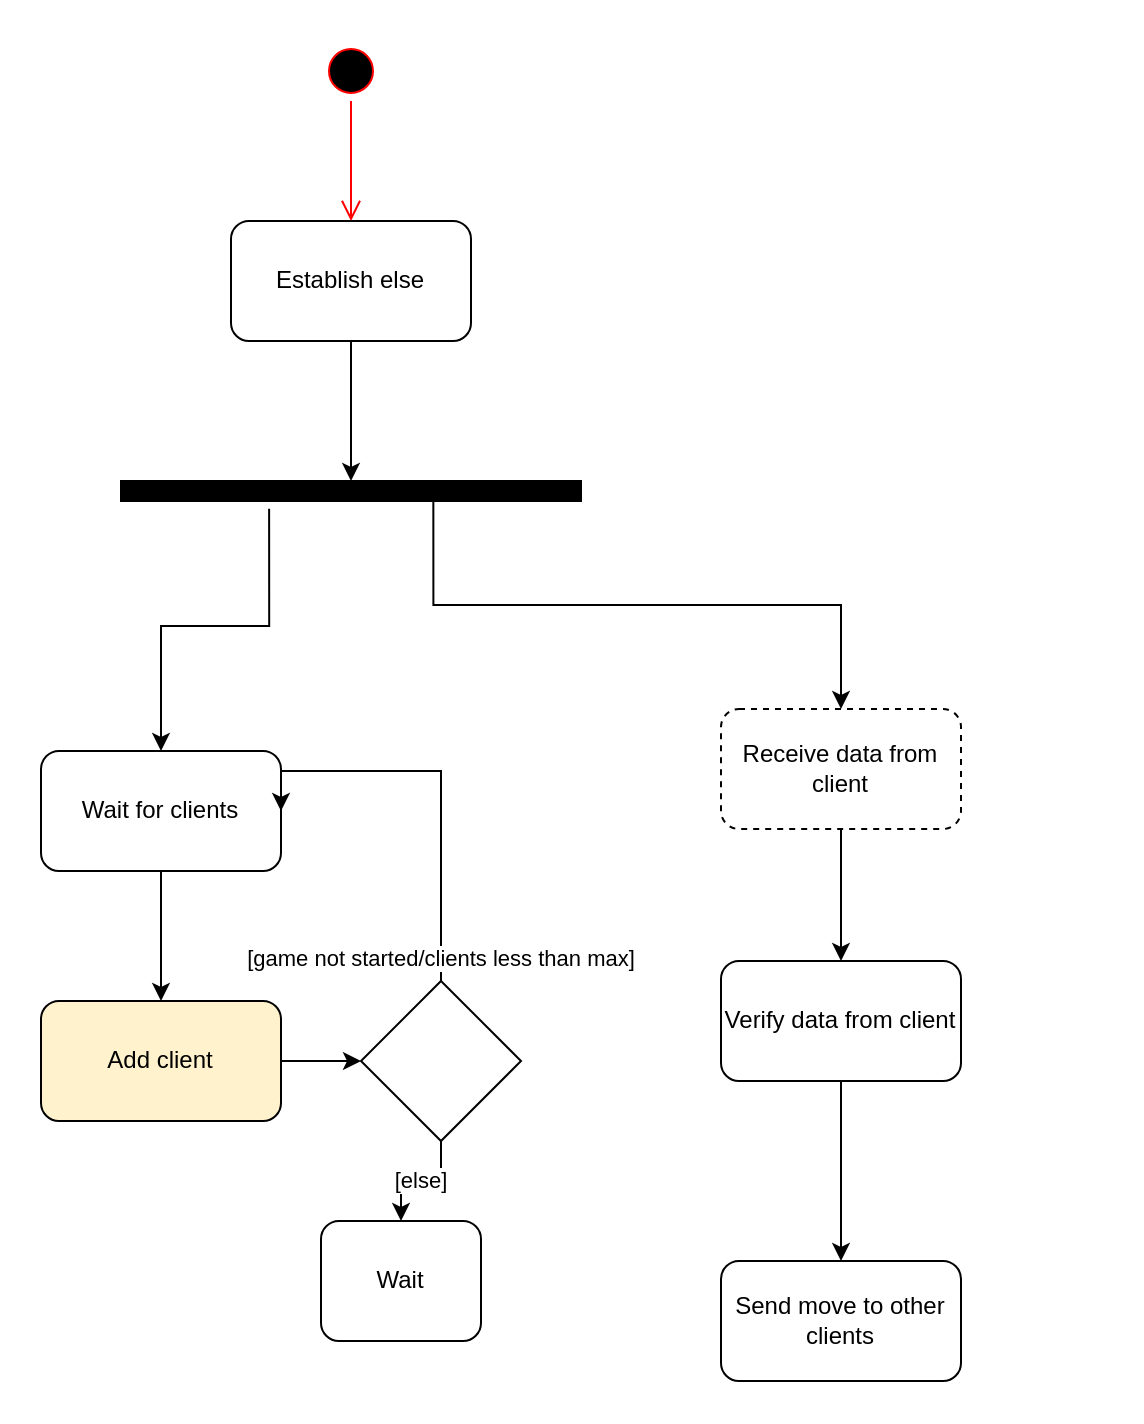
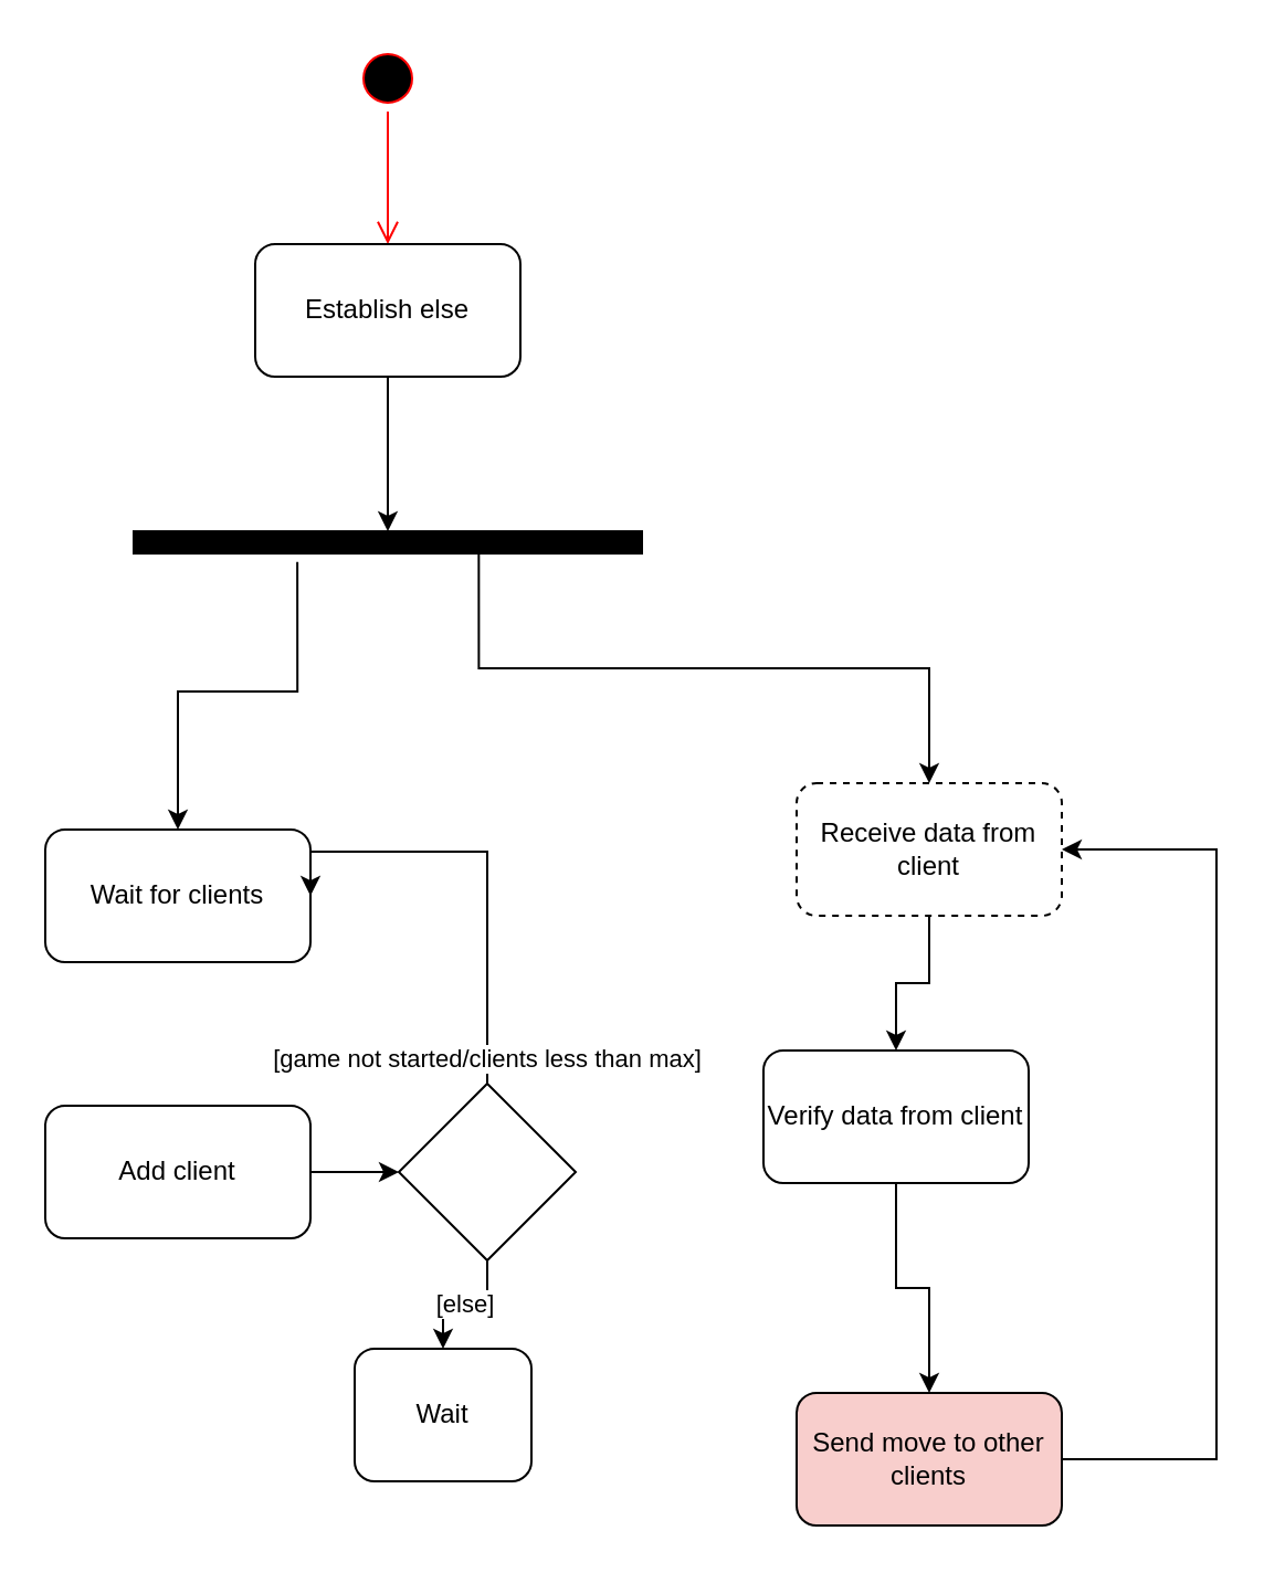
  <mxCell id="0" />
  <mxCell id="1" parent="0" />
  <mxCell id="2" value="" style="ellipse;html=1;shape=startState;fillColor=#000000;strokeColor=#ff0000;" vertex="1" parent="1"><mxGeometry x="160" y="20" width="30" height="30" as="geometry" /></mxCell>
  <mxCell id="3" value="" style="edgeStyle=orthogonalEdgeStyle;html=1;verticalAlign=bottom;endArrow=open;endSize=8;strokeColor=#ff0000;rounded=0;" edge="1" source="2" parent="1"><mxGeometry relative="1" as="geometry"><mxPoint x="175" y="110" as="targetPoint" /></mxGeometry></mxCell>
  <mxCell id="4" style="edgeStyle=orthogonalEdgeStyle;rounded=0;orthogonalLoop=1;jettySize=auto;html=1;entryX=0.5;entryY=0;entryDx=0;entryDy=0;" edge="1" parent="1" source="5" target="8"><mxGeometry relative="1" as="geometry"><mxPoint x="110" y="240.027" as="targetPoint" /></mxGeometry></mxCell>
  <mxCell id="5" value="Establish else" style="rounded=1;whiteSpace=wrap;html=1;" vertex="1" parent="1"><mxGeometry x="115" y="110" width="120" height="60" as="geometry" /></mxCell>
  <mxCell id="6" style="edgeStyle=orthogonalEdgeStyle;rounded=0;orthogonalLoop=1;jettySize=auto;html=1;exitX=0.322;exitY=1.386;exitDx=0;exitDy=0;exitPerimeter=0;" edge="1" parent="1" source="8" target="10"><mxGeometry relative="1" as="geometry" /></mxCell>
  <mxCell id="7" style="edgeStyle=orthogonalEdgeStyle;rounded=0;orthogonalLoop=1;jettySize=auto;html=1;exitX=0.679;exitY=1.008;exitDx=0;exitDy=0;exitPerimeter=0;" edge="1" parent="1" source="8" target="12"><mxGeometry relative="1" as="geometry" /></mxCell>
  <mxCell id="8" value="" style="rounded=0;whiteSpace=wrap;html=1;strokeWidth=1;fillColor=#000000;" vertex="1" parent="1"><mxGeometry x="60" y="240" width="230" height="10" as="geometry" /></mxCell>
- <mxCell id="9" style="edgeStyle=orthogonalEdgeStyle;rounded=0;orthogonalLoop=1;jettySize=auto;html=1;" edge="1" parent="1" source="10" target="14"><mxGeometry relative="1" as="geometry" /></mxCell>
  <mxCell id="10" value="Wait for clients" style="rounded=1;whiteSpace=wrap;html=1;" vertex="1" parent="1"><mxGeometry x="20" y="375" width="120" height="60" as="geometry" /></mxCell>
  <mxCell id="11" style="edgeStyle=orthogonalEdgeStyle;rounded=0;orthogonalLoop=1;jettySize=auto;html=1;" edge="1" parent="1" source="12" target="20"><mxGeometry relative="1" as="geometry"><mxPoint x="530" y="460" as="targetPoint" /></mxGeometry></mxCell>
  <mxCell id="12" value="Receive data from client" style="rounded=1;whiteSpace=wrap;html=1;dashed=1;" vertex="1" parent="1"><mxGeometry x="360" y="354" width="120" height="60" as="geometry" /></mxCell>
  <mxCell id="13" style="edgeStyle=orthogonalEdgeStyle;rounded=0;orthogonalLoop=1;jettySize=auto;html=1;entryX=0;entryY=0.5;entryDx=0;entryDy=0;" edge="1" parent="1" source="14" target="17"><mxGeometry relative="1" as="geometry" /></mxCell>
- <mxCell id="14" value="Add client" style="rounded=1;whiteSpace=wrap;html=1;strokeWidth=1;fillColor=#fff2cc;" vertex="1" parent="1"><mxGeometry x="20" y="500" width="120" height="60" as="geometry" /></mxCell>
+ <mxCell id="14" value="Add client" style="rounded=1;whiteSpace=wrap;html=1;strokeWidth=1;fillColor=#FFFFFF;" vertex="1" parent="1"><mxGeometry x="20" y="500" width="120" height="60" as="geometry" /></mxCell>
  <mxCell id="15" value="[game not started/clients less than max]" style="edgeStyle=orthogonalEdgeStyle;rounded=0;orthogonalLoop=1;jettySize=auto;html=1;entryX=1;entryY=0.5;entryDx=0;entryDy=0;" edge="1" parent="1" source="17" target="10"><mxGeometry x="-0.892" relative="1" as="geometry"><Array as="points"><mxPoint x="220" y="385" /></Array><mxPoint as="offset" /></mxGeometry></mxCell>
  <mxCell id="16" value="[else]" style="edgeStyle=orthogonalEdgeStyle;rounded=0;orthogonalLoop=1;jettySize=auto;html=1;entryX=0.5;entryY=0;entryDx=0;entryDy=0;" edge="1" parent="1" source="17" target="18"><mxGeometry relative="1" as="geometry" /></mxCell>
  <mxCell id="17" value="" style="rhombus;whiteSpace=wrap;html=1;strokeWidth=1;fillColor=#FFFFFF;" vertex="1" parent="1"><mxGeometry x="180" y="490" width="80" height="80" as="geometry" /></mxCell>
  <mxCell id="18" value="Wait" style="rounded=1;whiteSpace=wrap;html=1;strokeWidth=1;fillColor=#FFFFFF;" vertex="1" parent="1"><mxGeometry x="160" y="610" width="80" height="60" as="geometry" /></mxCell>
  <mxCell id="19" style="edgeStyle=orthogonalEdgeStyle;rounded=0;orthogonalLoop=1;jettySize=auto;html=1;entryX=0.5;entryY=0;entryDx=0;entryDy=0;" edge="1" parent="1" source="20" target="22"><mxGeometry relative="1" as="geometry" /></mxCell>
- <mxCell id="20" value="Verify data from client" style="rounded=1;whiteSpace=wrap;html=1;strokeWidth=1;fillColor=#FFFFFF;" vertex="1" parent="1"><mxGeometry x="360" y="480" width="120" height="60" as="geometry" /></mxCell>
- <mxCell id="22" value="Send move to other clients" style="rounded=1;whiteSpace=wrap;html=1;strokeWidth=1;fillColor=#FFFFFF;" vertex="1" parent="1"><mxGeometry x="360" y="630" width="120" height="60" as="geometry" /></mxCell>
+ <mxCell id="20" value="Verify data from client" style="rounded=1;whiteSpace=wrap;html=1;strokeWidth=1;fillColor=#FFFFFF;" vertex="1" parent="1"><mxGeometry x="345" y="475" width="120" height="60" as="geometry" /></mxCell>
+ <mxCell id="21" style="edgeStyle=orthogonalEdgeStyle;rounded=0;orthogonalLoop=1;jettySize=auto;html=1;entryX=1;entryY=0.5;entryDx=0;entryDy=0;" edge="1" parent="1" source="22" target="12"><mxGeometry relative="1" as="geometry"><Array as="points"><mxPoint x="550" y="660" /><mxPoint x="550" y="384" /></Array></mxGeometry></mxCell>
+ <mxCell id="22" value="Send move to other clients" style="rounded=1;whiteSpace=wrap;html=1;strokeWidth=1;fillColor=#f8cecc;" vertex="1" parent="1"><mxGeometry x="360" y="630" width="120" height="60" as="geometry" /></mxCell>
